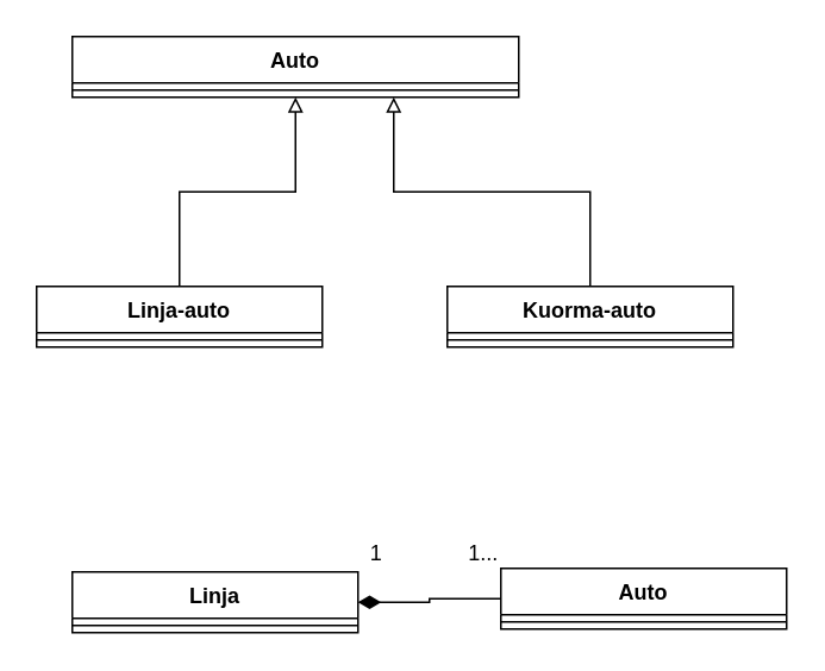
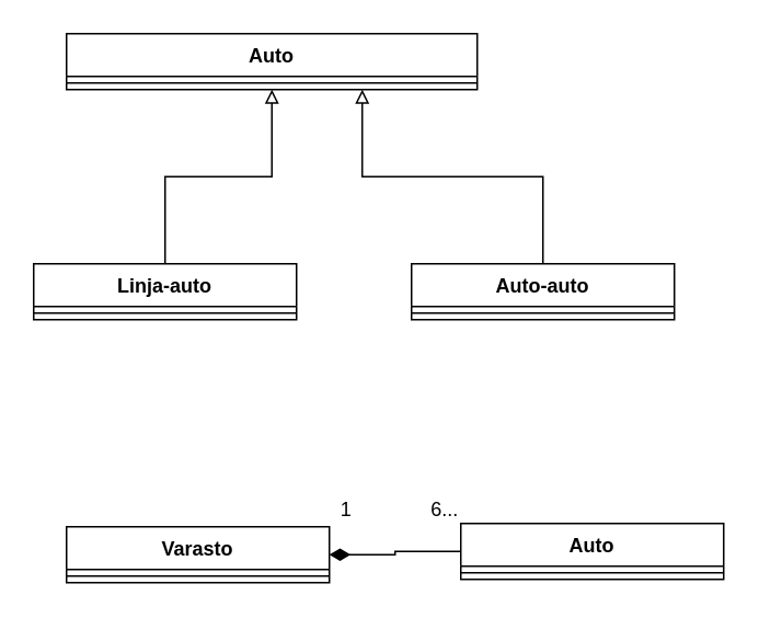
  <mxCell id="0" />
  <mxCell id="1" parent="0" />
  <mxCell id="2" value="Auto" style="swimlane;fontStyle=1;align=center;verticalAlign=top;childLayout=stackLayout;horizontal=1;startSize=26;horizontalStack=0;resizeParent=1;resizeParentMax=0;resizeLast=0;collapsible=1;marginBottom=0;" vertex="1" parent="1"><mxGeometry x="40" y="20" width="250" height="34" as="geometry" /></mxCell>
  <mxCell id="3" value="" style="line;strokeWidth=1;fillColor=none;align=left;verticalAlign=middle;spacingTop=-1;spacingLeft=3;spacingRight=3;rotatable=0;labelPosition=right;points=[];portConstraint=eastwest;strokeColor=inherit;" vertex="1" parent="2"><mxGeometry y="26" width="250" height="8" as="geometry" /></mxCell>
  <mxCell id="4" style="edgeStyle=orthogonalEdgeStyle;rounded=0;orthogonalLoop=1;jettySize=auto;html=1;exitX=0.5;exitY=0;exitDx=0;exitDy=0;entryX=0.5;entryY=1;entryDx=0;entryDy=0;endArrow=block;endFill=0;" edge="1" parent="1" source="5" target="2"><mxGeometry relative="1" as="geometry" /></mxCell>
  <mxCell id="5" value="Linja-auto" style="swimlane;fontStyle=1;align=center;verticalAlign=top;childLayout=stackLayout;horizontal=1;startSize=26;horizontalStack=0;resizeParent=1;resizeParentMax=0;resizeLast=0;collapsible=1;marginBottom=0;" vertex="1" parent="1"><mxGeometry x="20" y="160" width="160" height="34" as="geometry" /></mxCell>
  <mxCell id="6" value="" style="line;strokeWidth=1;fillColor=none;align=left;verticalAlign=middle;spacingTop=-1;spacingLeft=3;spacingRight=3;rotatable=0;labelPosition=right;points=[];portConstraint=eastwest;strokeColor=inherit;" vertex="1" parent="5"><mxGeometry y="26" width="160" height="8" as="geometry" /></mxCell>
  <mxCell id="7" style="edgeStyle=orthogonalEdgeStyle;rounded=0;orthogonalLoop=1;jettySize=auto;html=1;entryX=0.72;entryY=1;entryDx=0;entryDy=0;entryPerimeter=0;endArrow=block;endFill=0;" edge="1" parent="1" source="8" target="3"><mxGeometry relative="1" as="geometry" /></mxCell>
- <mxCell id="8" value="Kuorma-auto" style="swimlane;fontStyle=1;align=center;verticalAlign=top;childLayout=stackLayout;horizontal=1;startSize=26;horizontalStack=0;resizeParent=1;resizeParentMax=0;resizeLast=0;collapsible=1;marginBottom=0;" vertex="1" parent="1"><mxGeometry x="250" y="160" width="160" height="34" as="geometry" /></mxCell>
+ <mxCell id="8" value="Auto-auto" style="swimlane;fontStyle=1;align=center;verticalAlign=top;childLayout=stackLayout;horizontal=1;startSize=26;horizontalStack=0;resizeParent=1;resizeParentMax=0;resizeLast=0;collapsible=1;marginBottom=0;" vertex="1" parent="1"><mxGeometry x="250" y="160" width="160" height="34" as="geometry" /></mxCell>
  <mxCell id="9" value="" style="line;strokeWidth=1;fillColor=none;align=left;verticalAlign=middle;spacingTop=-1;spacingLeft=3;spacingRight=3;rotatable=0;labelPosition=right;points=[];portConstraint=eastwest;strokeColor=inherit;" vertex="1" parent="8"><mxGeometry y="26" width="160" height="8" as="geometry" /></mxCell>
- <mxCell id="10" value="Linja" style="swimlane;fontStyle=1;align=center;verticalAlign=top;childLayout=stackLayout;horizontal=1;startSize=26;horizontalStack=0;resizeParent=1;resizeParentMax=0;resizeLast=0;collapsible=1;marginBottom=0;" vertex="1" parent="1"><mxGeometry x="40" y="320" width="160" height="34" as="geometry" /></mxCell>
+ <mxCell id="10" value="Varasto" style="swimlane;fontStyle=1;align=center;verticalAlign=top;childLayout=stackLayout;horizontal=1;startSize=26;horizontalStack=0;resizeParent=1;resizeParentMax=0;resizeLast=0;collapsible=1;marginBottom=0;" vertex="1" parent="1"><mxGeometry x="40" y="320" width="160" height="34" as="geometry" /></mxCell>
  <mxCell id="11" value="" style="line;strokeWidth=1;fillColor=none;align=left;verticalAlign=middle;spacingTop=-1;spacingLeft=3;spacingRight=3;rotatable=0;labelPosition=right;points=[];portConstraint=eastwest;strokeColor=inherit;" vertex="1" parent="10"><mxGeometry y="26" width="160" height="8" as="geometry" /></mxCell>
  <mxCell id="12" style="edgeStyle=orthogonalEdgeStyle;rounded=0;orthogonalLoop=1;jettySize=auto;html=1;entryX=1;entryY=0.5;entryDx=0;entryDy=0;endArrow=diamondThin;endFill=1;endSize=10;" edge="1" parent="1" source="13" target="10"><mxGeometry relative="1" as="geometry" /></mxCell>
  <mxCell id="13" value="Auto" style="swimlane;fontStyle=1;align=center;verticalAlign=top;childLayout=stackLayout;horizontal=1;startSize=26;horizontalStack=0;resizeParent=1;resizeParentMax=0;resizeLast=0;collapsible=1;marginBottom=0;" vertex="1" parent="1"><mxGeometry x="280" y="318" width="160" height="34" as="geometry" /></mxCell>
  <mxCell id="14" value="" style="line;strokeWidth=1;fillColor=none;align=left;verticalAlign=middle;spacingTop=-1;spacingLeft=3;spacingRight=3;rotatable=0;labelPosition=right;points=[];portConstraint=eastwest;strokeColor=inherit;" vertex="1" parent="13"><mxGeometry y="26" width="160" height="8" as="geometry" /></mxCell>
  <mxCell id="15" value="1" style="text;html=1;align=center;verticalAlign=middle;resizable=0;points=[];autosize=1;strokeColor=none;fillColor=none;" vertex="1" parent="1"><mxGeometry x="195" y="295" width="30" height="30" as="geometry" /></mxCell>
- <mxCell id="16" value="1..." style="text;html=1;align=center;verticalAlign=middle;resizable=0;points=[];autosize=1;strokeColor=none;fillColor=none;" vertex="1" parent="1"><mxGeometry x="250" y="295" width="40" height="30" as="geometry" /></mxCell>
+ <mxCell id="16" value="6..." style="text;html=1;align=center;verticalAlign=middle;resizable=0;points=[];autosize=1;strokeColor=none;fillColor=none;" vertex="1" parent="1"><mxGeometry x="250" y="295" width="40" height="30" as="geometry" /></mxCell>
